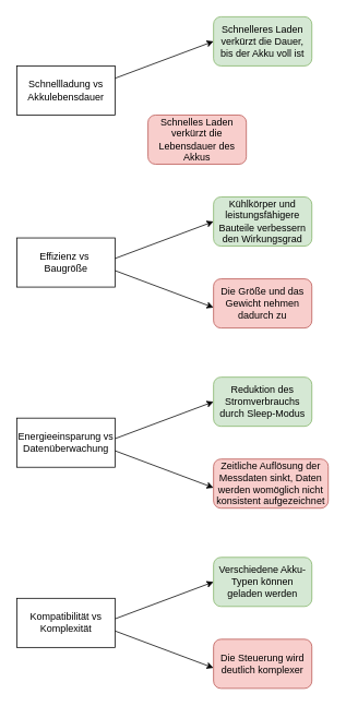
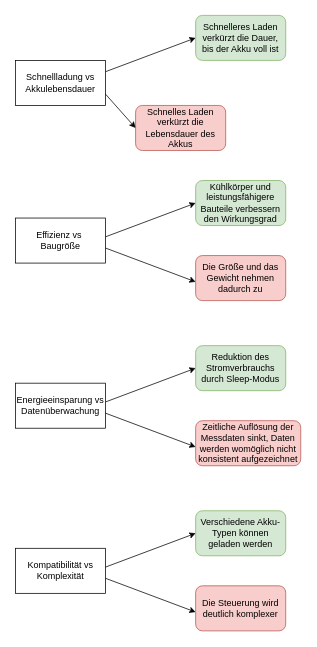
  <mxCell id="0" />
  <mxCell id="1" parent="0" />
  <mxCell id="2" value="Schnelles Laden verkürzt die Lebensdauer des Akkus" style="rounded=1;whiteSpace=wrap;html=1;fillColor=#f8cecc;strokeColor=#b85450;" parent="1" vertex="1"><mxGeometry x="180" y="140" width="120" height="60" as="geometry" /></mxCell>
  <mxCell id="3" value="Schnellladung vs&lt;div&gt;Akkulebensdauer&lt;/div&gt;" style="rounded=0;whiteSpace=wrap;html=1;" vertex="1" parent="1"><mxGeometry x="20" y="80" width="120" height="60" as="geometry" /></mxCell>
  <mxCell id="4" value="Schnelleres Laden verkürzt die Dauer, bis der Akku voll ist" style="rounded=1;whiteSpace=wrap;html=1;fillColor=#d5e8d4;strokeColor=#82b366;" vertex="1" parent="1"><mxGeometry x="260" y="20" width="120" height="60" as="geometry" /></mxCell>
  <mxCell id="5" value="" style="endArrow=classic;html=1;rounded=0;entryX=0;entryY=0.5;entryDx=0;entryDy=0;exitX=1;exitY=0.25;exitDx=0;exitDy=0;" edge="1" parent="1" source="3" target="4"><mxGeometry width="50" height="50" relative="1" as="geometry"><mxPoint x="140" y="80" as="sourcePoint" /><mxPoint x="190" y="30" as="targetPoint" /><Array as="points" /></mxGeometry></mxCell>
+ <mxCell id="6" value="" style="endArrow=classic;html=1;rounded=0;entryX=0;entryY=0.5;entryDx=0;entryDy=0;exitX=1;exitY=0.75;exitDx=0;exitDy=0;" edge="1" parent="1" source="3" target="2"><mxGeometry width="50" height="50" relative="1" as="geometry"><mxPoint x="190" y="125" as="sourcePoint" /><mxPoint x="310" y="80" as="targetPoint" /><Array as="points" /></mxGeometry></mxCell>
  <mxCell id="7" value="Effizienz vs&amp;nbsp;&lt;div&gt;Baugröße&lt;/div&gt;" style="rounded=0;whiteSpace=wrap;html=1;" vertex="1" parent="1"><mxGeometry x="20" y="290" width="120" height="60" as="geometry" /></mxCell>
  <mxCell id="8" value="" style="endArrow=classic;html=1;rounded=0;entryX=0;entryY=0.5;entryDx=0;entryDy=0;exitX=1;exitY=0.25;exitDx=0;exitDy=0;" edge="1" parent="1"><mxGeometry width="50" height="50" relative="1" as="geometry"><mxPoint x="140" y="315" as="sourcePoint" /><mxPoint x="260" y="270" as="targetPoint" /><Array as="points" /></mxGeometry></mxCell>
  <mxCell id="9" value="" style="endArrow=classic;html=1;rounded=0;entryX=0;entryY=0.5;entryDx=0;entryDy=0;exitX=1;exitY=0.75;exitDx=0;exitDy=0;" edge="1" parent="1"><mxGeometry width="50" height="50" relative="1" as="geometry"><mxPoint x="140" y="330" as="sourcePoint" /><mxPoint x="260" y="375" as="targetPoint" /><Array as="points" /></mxGeometry></mxCell>
  <mxCell id="10" value="Kühlkörper und leistungsfähigere Bauteile verbessern den Wirkungsgrad" style="rounded=1;whiteSpace=wrap;html=1;fillColor=#d5e8d4;strokeColor=#82b366;" vertex="1" parent="1"><mxGeometry x="260" y="240" width="120" height="60" as="geometry" /></mxCell>
  <mxCell id="11" value="Die Größe und das Gewicht nehmen dadurch zu" style="rounded=1;whiteSpace=wrap;html=1;fillColor=#f8cecc;strokeColor=#b85450;" vertex="1" parent="1"><mxGeometry x="260" y="340" width="120" height="60" as="geometry" /></mxCell>
  <mxCell id="12" value="Energieeinsparung vs&lt;div&gt;Datenüberwachung&lt;/div&gt;" style="rounded=0;whiteSpace=wrap;html=1;" vertex="1" parent="1"><mxGeometry x="20" y="510" width="120" height="60" as="geometry" /></mxCell>
  <mxCell id="13" value="" style="endArrow=classic;html=1;rounded=0;entryX=0;entryY=0.5;entryDx=0;entryDy=0;exitX=1;exitY=0.25;exitDx=0;exitDy=0;" edge="1" parent="1"><mxGeometry width="50" height="50" relative="1" as="geometry"><mxPoint x="140" y="535" as="sourcePoint" /><mxPoint x="260" y="490" as="targetPoint" /><Array as="points" /></mxGeometry></mxCell>
  <mxCell id="14" value="" style="endArrow=classic;html=1;rounded=0;entryX=0;entryY=0.5;entryDx=0;entryDy=0;exitX=1;exitY=0.75;exitDx=0;exitDy=0;" edge="1" parent="1"><mxGeometry width="50" height="50" relative="1" as="geometry"><mxPoint x="140" y="550" as="sourcePoint" /><mxPoint x="260" y="595" as="targetPoint" /><Array as="points" /></mxGeometry></mxCell>
  <mxCell id="15" value="Reduktion des Stromverbrauchs durch Sleep-Modus" style="rounded=1;whiteSpace=wrap;html=1;fillColor=#d5e8d4;strokeColor=#82b366;" vertex="1" parent="1"><mxGeometry x="260" y="460" width="120" height="60" as="geometry" /></mxCell>
  <mxCell id="16" value="Zeitliche Auflösung der Messdaten sinkt, Daten werden womöglich nicht konsistent aufgezeichnet" style="rounded=1;whiteSpace=wrap;html=1;fillColor=#f8cecc;strokeColor=#b85450;" vertex="1" parent="1"><mxGeometry x="260" y="560" width="140" height="60" as="geometry" /></mxCell>
  <mxCell id="17" value="Kompatibilität vs&lt;div&gt;Komplexität&lt;/div&gt;" style="rounded=0;whiteSpace=wrap;html=1;" vertex="1" parent="1"><mxGeometry x="20" y="730" width="120" height="60" as="geometry" /></mxCell>
  <mxCell id="18" value="" style="endArrow=classic;html=1;rounded=0;entryX=0;entryY=0.5;entryDx=0;entryDy=0;exitX=1;exitY=0.25;exitDx=0;exitDy=0;" edge="1" parent="1"><mxGeometry width="50" height="50" relative="1" as="geometry"><mxPoint x="140" y="755" as="sourcePoint" /><mxPoint x="260" y="710" as="targetPoint" /><Array as="points" /></mxGeometry></mxCell>
  <mxCell id="19" value="" style="endArrow=classic;html=1;rounded=0;entryX=0;entryY=0.5;entryDx=0;entryDy=0;exitX=1;exitY=0.75;exitDx=0;exitDy=0;" edge="1" parent="1"><mxGeometry width="50" height="50" relative="1" as="geometry"><mxPoint x="140" y="770" as="sourcePoint" /><mxPoint x="260" y="815" as="targetPoint" /><Array as="points" /></mxGeometry></mxCell>
  <mxCell id="20" value="Verschiedene Akku-Typen können geladen werden" style="rounded=1;whiteSpace=wrap;html=1;fillColor=#d5e8d4;strokeColor=#82b366;" vertex="1" parent="1"><mxGeometry x="260" y="680" width="120" height="60" as="geometry" /></mxCell>
  <mxCell id="21" value="Die Steuerung wird deutlich komplexer" style="rounded=1;whiteSpace=wrap;html=1;fillColor=#f8cecc;strokeColor=#b85450;" vertex="1" parent="1"><mxGeometry x="260" y="780" width="120" height="60" as="geometry" /></mxCell>
